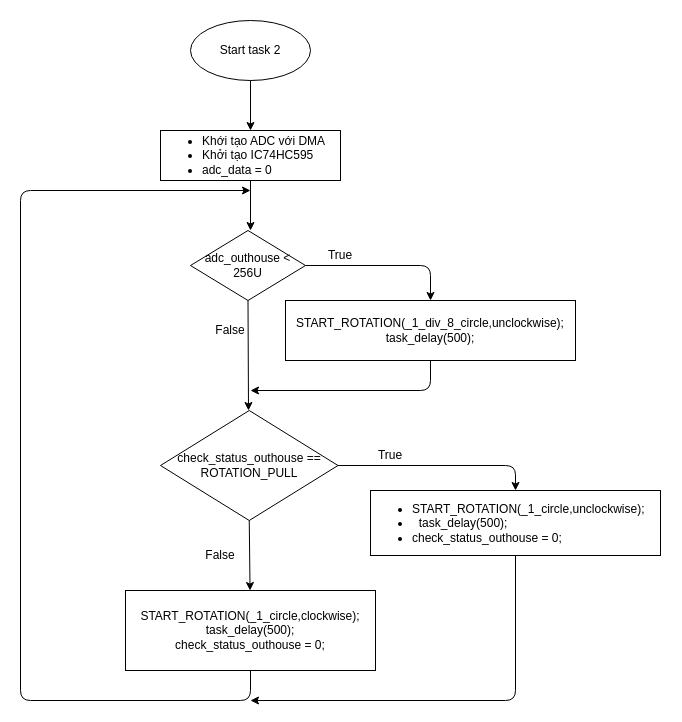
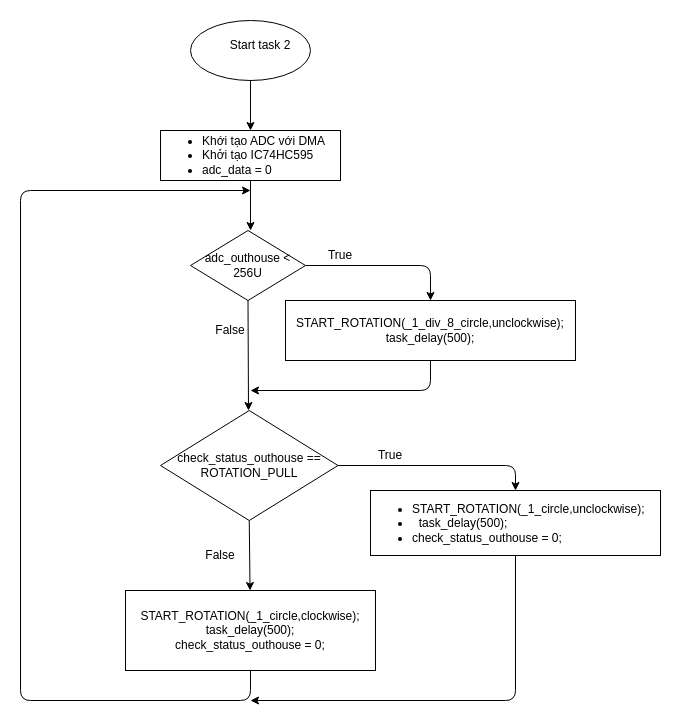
  <mxCell id="0" />
  <mxCell id="1" parent="0" />
  <mxCell id="2" value="" style="ellipse;whiteSpace=wrap;html=1;" vertex="1" parent="1"><mxGeometry x="190" y="20" width="120" height="60" as="geometry" /></mxCell>
- <mxCell id="3" value="Start task 2" style="text;html=1;strokeColor=none;fillColor=none;align=center;verticalAlign=middle;whiteSpace=wrap;rounded=0;" vertex="1" parent="1"><mxGeometry x="215" y="40" width="70" height="20" as="geometry" /></mxCell>
+ <mxCell id="3" value="Start task 2" style="text;html=1;strokeColor=none;fillColor=none;align=center;verticalAlign=middle;whiteSpace=wrap;rounded=0;" vertex="1" parent="1"><mxGeometry x="225" y="35" width="70" height="20" as="geometry" /></mxCell>
  <mxCell id="4" value="&lt;ul&gt;&lt;li&gt;Khới tạo ADC với DMA&lt;/li&gt;&lt;li&gt;Khởi tạo IC74HC595&lt;/li&gt;&lt;li&gt;adc_data = 0&lt;br&gt;&lt;/li&gt;&lt;/ul&gt;" style="rounded=0;whiteSpace=wrap;html=1;align=left;" vertex="1" parent="1"><mxGeometry x="160" y="130" width="180" height="50" as="geometry" /></mxCell>
  <mxCell id="5" value="" style="endArrow=classic;html=1;exitX=0.5;exitY=1;exitDx=0;exitDy=0;" edge="1" parent="1" source="2" target="4"><mxGeometry width="50" height="50" relative="1" as="geometry"><mxPoint x="260" y="270" as="sourcePoint" /><mxPoint x="310" y="220" as="targetPoint" /></mxGeometry></mxCell>
  <mxCell id="6" value="" style="endArrow=classic;html=1;exitX=0.5;exitY=1;exitDx=0;exitDy=0;" edge="1" parent="1" source="4"><mxGeometry width="50" height="50" relative="1" as="geometry"><mxPoint x="260" y="270" as="sourcePoint" /><mxPoint x="250" y="230" as="targetPoint" /></mxGeometry></mxCell>
  <mxCell id="7" value="adc_outhouse &amp;lt; 256U" style="rhombus;whiteSpace=wrap;html=1;" vertex="1" parent="1"><mxGeometry x="190" y="230" width="115" height="70" as="geometry" /></mxCell>
  <mxCell id="8" value="" style="endArrow=classic;html=1;exitX=1;exitY=0.5;exitDx=0;exitDy=0;entryX=0.5;entryY=0;entryDx=0;entryDy=0;" edge="1" parent="1" source="7" target="9"><mxGeometry width="50" height="50" relative="1" as="geometry"><mxPoint x="260" y="250" as="sourcePoint" /><mxPoint x="450" y="265" as="targetPoint" /><Array as="points"><mxPoint x="430" y="265" /></Array></mxGeometry></mxCell>
  <mxCell id="9" value="&lt;div&gt;START_ROTATION(_1_div_8_circle,unclockwise);&lt;/div&gt;&lt;div&gt;&lt;span&gt;&#09;&#09;&lt;/span&gt;task_delay(500);&lt;/div&gt;" style="rounded=0;whiteSpace=wrap;html=1;" vertex="1" parent="1"><mxGeometry x="285" y="300" width="290" height="60" as="geometry" /></mxCell>
  <mxCell id="10" value="" style="endArrow=classic;html=1;exitX=0.5;exitY=1;exitDx=0;exitDy=0;" edge="1" parent="1" source="7"><mxGeometry width="50" height="50" relative="1" as="geometry"><mxPoint x="260" y="250" as="sourcePoint" /><mxPoint x="248" y="410" as="targetPoint" /></mxGeometry></mxCell>
  <mxCell id="11" value="" style="endArrow=classic;html=1;exitX=0.5;exitY=1;exitDx=0;exitDy=0;" edge="1" parent="1" source="9"><mxGeometry width="50" height="50" relative="1" as="geometry"><mxPoint x="260" y="250" as="sourcePoint" /><mxPoint x="250" y="390" as="targetPoint" /><Array as="points"><mxPoint x="430" y="390" /></Array></mxGeometry></mxCell>
  <mxCell id="12" value="check_status_outhouse == ROTATION_PULL" style="rhombus;whiteSpace=wrap;html=1;" vertex="1" parent="1"><mxGeometry x="160" y="410" width="177.5" height="110" as="geometry" /></mxCell>
  <mxCell id="13" value="" style="endArrow=classic;html=1;exitX=1;exitY=0.5;exitDx=0;exitDy=0;entryX=0.5;entryY=0;entryDx=0;entryDy=0;" edge="1" parent="1" source="12" target="14"><mxGeometry width="50" height="50" relative="1" as="geometry"><mxPoint x="260" y="350" as="sourcePoint" /><mxPoint x="440" y="465" as="targetPoint" /><Array as="points"><mxPoint x="515" y="465" /></Array></mxGeometry></mxCell>
  <mxCell id="14" value="&lt;div&gt;&lt;ul&gt;&lt;li&gt;START_ROTATION(_1_circle,unclockwise);&lt;/li&gt;&lt;li&gt;&amp;nbsp; task_delay(500);&lt;/li&gt;&lt;li&gt;check_status_outhouse = 0;&lt;/li&gt;&lt;/ul&gt;&lt;/div&gt;" style="rounded=0;whiteSpace=wrap;html=1;align=left;" vertex="1" parent="1"><mxGeometry x="370" y="490" width="290" height="65" as="geometry" /></mxCell>
  <mxCell id="15" value="" style="endArrow=classic;html=1;exitX=0.5;exitY=1;exitDx=0;exitDy=0;" edge="1" parent="1" source="12" target="16"><mxGeometry width="50" height="50" relative="1" as="geometry"><mxPoint x="260" y="520" as="sourcePoint" /><mxPoint x="249" y="570" as="targetPoint" /></mxGeometry></mxCell>
  <mxCell id="16" value="&lt;div&gt;START_ROTATION(_1_circle,clockwise);&lt;/div&gt;&lt;div&gt;&lt;span&gt;&#09;&#09;&#09;&lt;/span&gt;task_delay(500);&lt;/div&gt;&lt;div&gt;&lt;span&gt;&#09;&#09;&#09;&lt;/span&gt;check_status_outhouse = 0;&lt;/div&gt;" style="rounded=0;whiteSpace=wrap;html=1;" vertex="1" parent="1"><mxGeometry x="125" y="590" width="250" height="80" as="geometry" /></mxCell>
  <mxCell id="17" value="" style="endArrow=classic;html=1;exitX=0.5;exitY=1;exitDx=0;exitDy=0;" edge="1" parent="1" source="14"><mxGeometry width="50" height="50" relative="1" as="geometry"><mxPoint x="260" y="510" as="sourcePoint" /><mxPoint x="250" y="700" as="targetPoint" /><Array as="points"><mxPoint x="515" y="700" /></Array></mxGeometry></mxCell>
  <mxCell id="18" value="" style="endArrow=classic;html=1;exitX=0.5;exitY=1;exitDx=0;exitDy=0;" edge="1" parent="1" source="16"><mxGeometry width="50" height="50" relative="1" as="geometry"><mxPoint x="260" y="510" as="sourcePoint" /><mxPoint x="250" y="190" as="targetPoint" /><Array as="points"><mxPoint x="250" y="700" /><mxPoint x="20" y="700" /><mxPoint x="20" y="190" /></Array></mxGeometry></mxCell>
  <mxCell id="19" value="True" style="text;html=1;strokeColor=none;fillColor=none;align=center;verticalAlign=middle;whiteSpace=wrap;rounded=0;" vertex="1" parent="1"><mxGeometry x="370" y="440" width="40" height="30" as="geometry" /></mxCell>
  <mxCell id="20" value="True" style="text;html=1;strokeColor=none;fillColor=none;align=center;verticalAlign=middle;whiteSpace=wrap;rounded=0;" vertex="1" parent="1"><mxGeometry x="320" y="240" width="40" height="30" as="geometry" /></mxCell>
  <mxCell id="21" value="False" style="text;html=1;strokeColor=none;fillColor=none;align=center;verticalAlign=middle;whiteSpace=wrap;rounded=0;" vertex="1" parent="1"><mxGeometry x="210" y="315" width="40" height="30" as="geometry" /></mxCell>
  <mxCell id="22" value="False" style="text;html=1;strokeColor=none;fillColor=none;align=center;verticalAlign=middle;whiteSpace=wrap;rounded=0;" vertex="1" parent="1"><mxGeometry x="200" y="540" width="40" height="30" as="geometry" /></mxCell>
